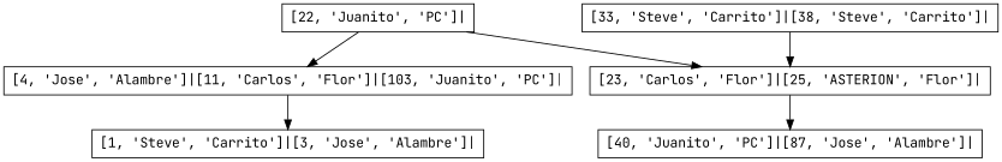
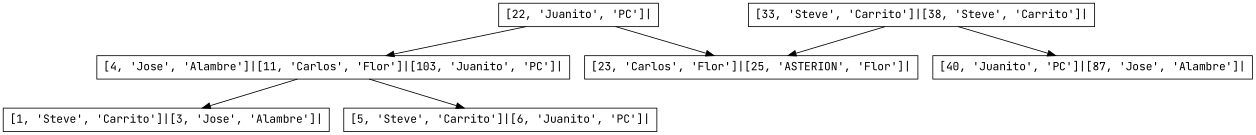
  digraph {
    fontname="JetBrains Mono"
    rankdir=UP
    node [fontname="JetBrains Mono" shape=rect]
    edge [fontname="JetBrains Mono"]
    "[22, 'Juanito', 'PC']|" [height=0.4 width=1]
    "[4, 'Jose', 'Alambre']|[11, 'Carlos', 'Flor']|[103, 'Juanito', 'PC']|" [height=0.4 width=1]
    "[23, 'Carlos', 'Flor']|[25, 'ASTERION', 'Flor']|" [height=0.4 width=1]
    "[1, 'Steve', 'Carrito']|[3, 'Jose', 'Alambre']|" [height=0.4 width=1]
+   "[5, 'Steve', 'Carrito']|[6, 'Juanito', 'PC']|" [height=0.4 width=1]
    "[33, 'Steve', 'Carrito']|[38, 'Steve', 'Carrito']|" [height=0.4 width=1]
    "[40, 'Juanito', 'PC']|[87, 'Jose', 'Alambre']|" [height=0.4 width=1]
    "[22, 'Juanito', 'PC']|" -> "[4, 'Jose', 'Alambre']|[11, 'Carlos', 'Flor']|[103, 'Juanito', 'PC']|"
    "[22, 'Juanito', 'PC']|" -> "[23, 'Carlos', 'Flor']|[25, 'ASTERION', 'Flor']|"
    "[4, 'Jose', 'Alambre']|[11, 'Carlos', 'Flor']|[103, 'Juanito', 'PC']|" -> "[1, 'Steve', 'Carrito']|[3, 'Jose', 'Alambre']|"
+   "[4, 'Jose', 'Alambre']|[11, 'Carlos', 'Flor']|[103, 'Juanito', 'PC']|" -> "[5, 'Steve', 'Carrito']|[6, 'Juanito', 'PC']|"
    "[33, 'Steve', 'Carrito']|[38, 'Steve', 'Carrito']|" -> "[23, 'Carlos', 'Flor']|[25, 'ASTERION', 'Flor']|"
-   "[23, 'Carlos', 'Flor']|[25, 'ASTERION', 'Flor']|" -> "[40, 'Juanito', 'PC']|[87, 'Jose', 'Alambre']|"
+   "[33, 'Steve', 'Carrito']|[38, 'Steve', 'Carrito']|" -> "[40, 'Juanito', 'PC']|[87, 'Jose', 'Alambre']|"
  }
